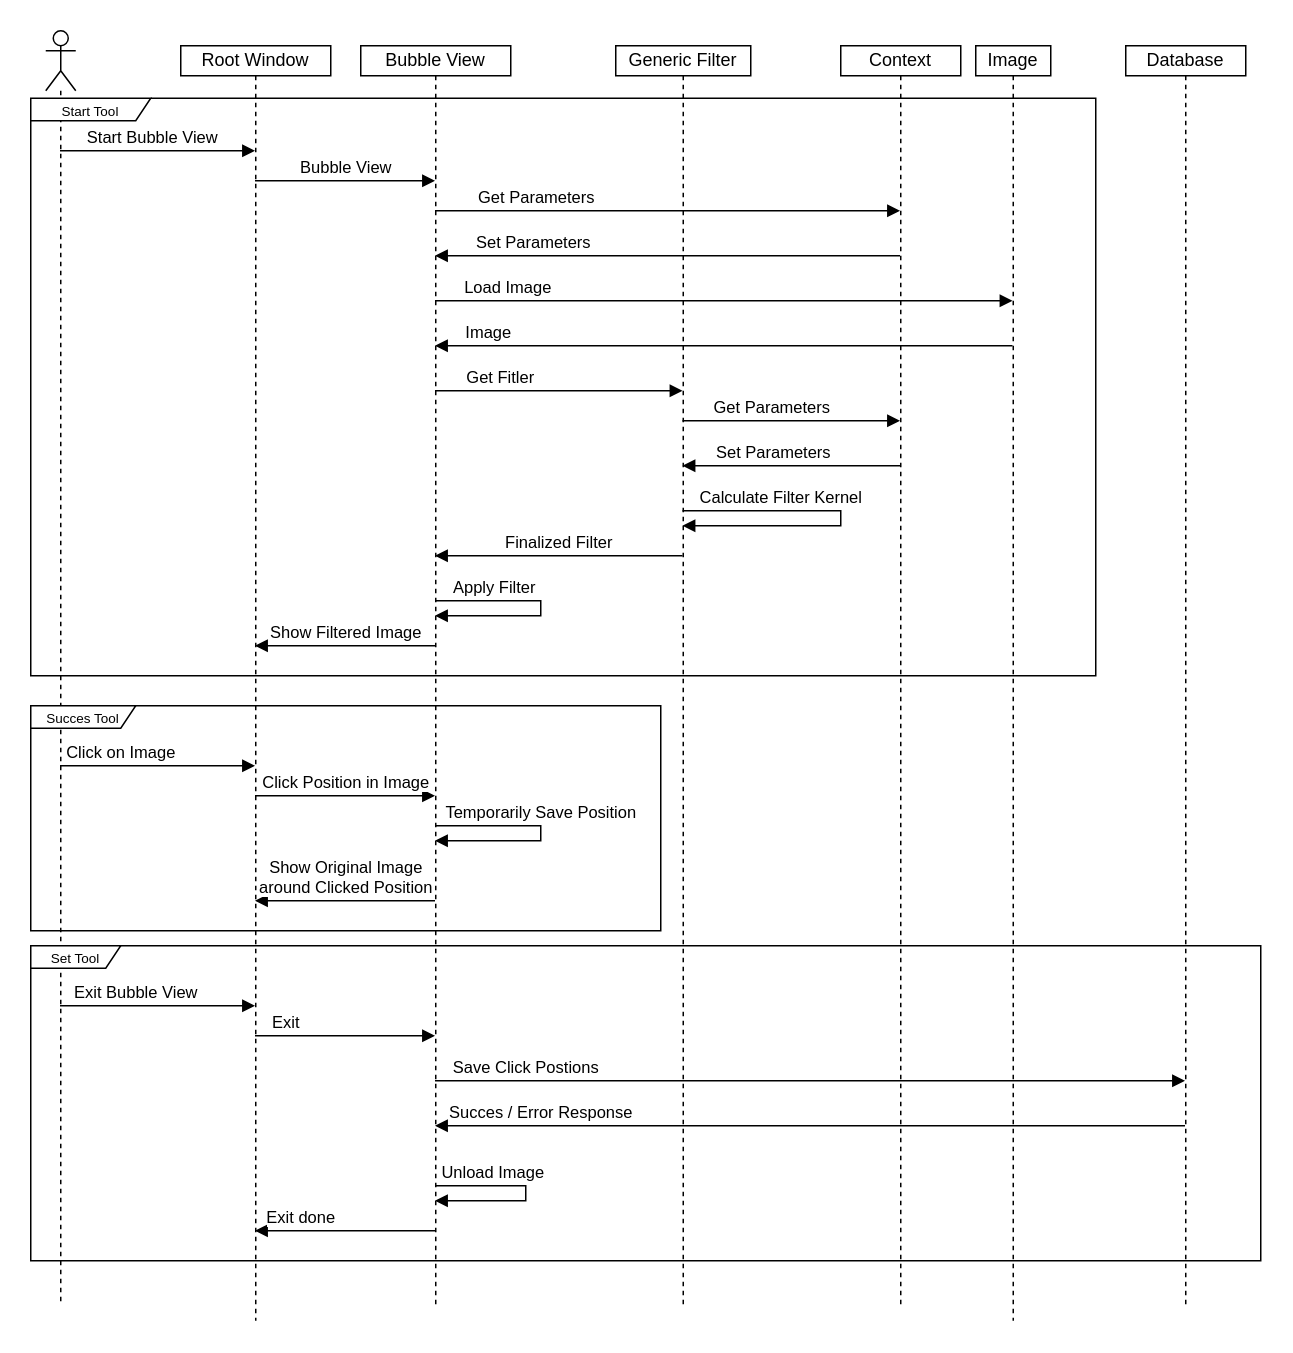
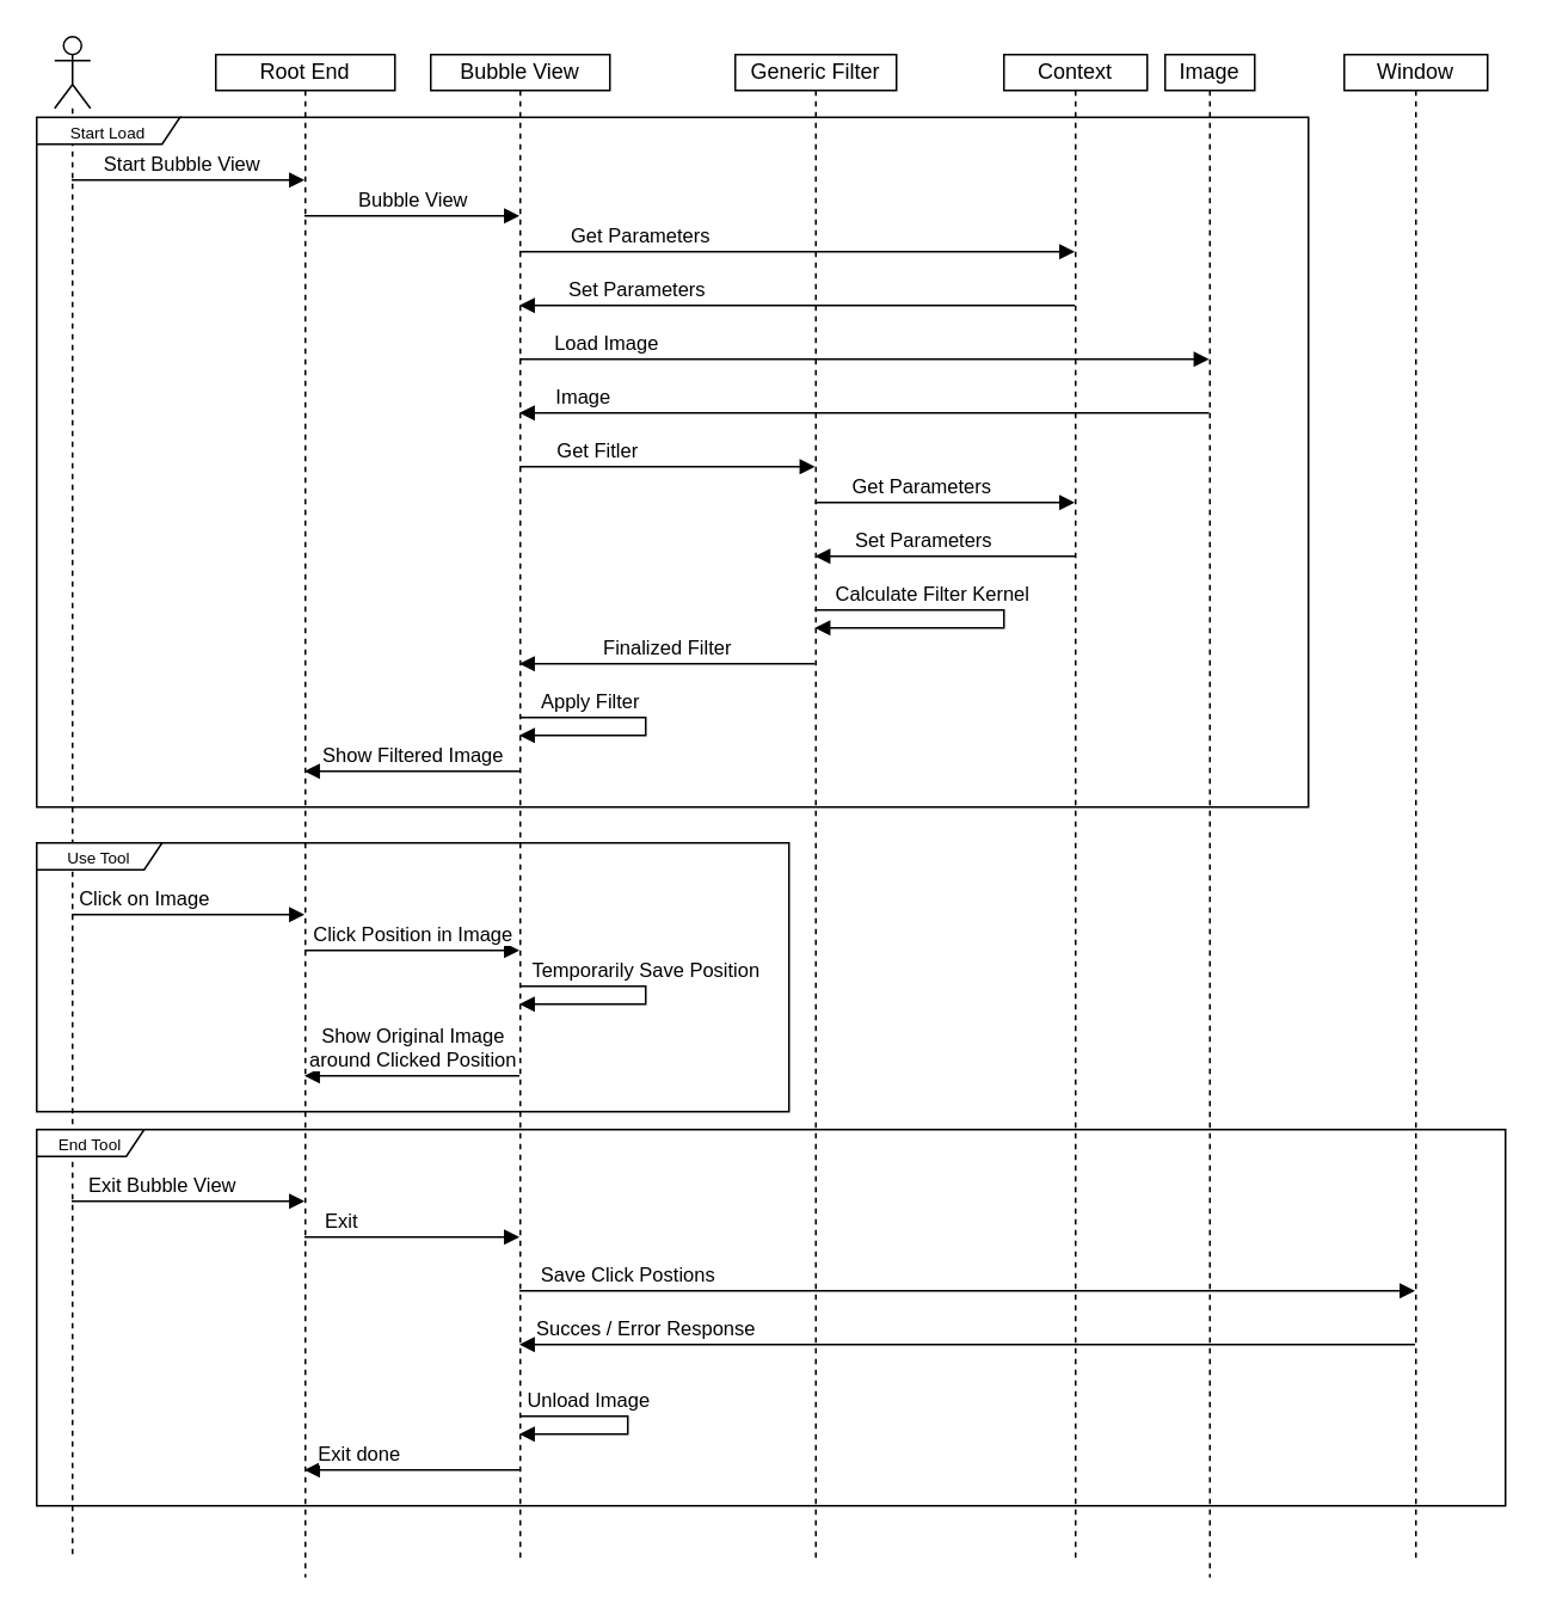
  <mxCell id="0" />
  <mxCell id="1" parent="0" />
  <mxCell id="2" value="" style="shape=umlLifeline;participant=umlActor;perimeter=lifelinePerimeter;whiteSpace=wrap;html=1;container=1;collapsible=0;recursiveResize=0;verticalAlign=top;spacingTop=36;outlineConnect=0;size=40;" parent="1" vertex="1"><mxGeometry x="30" y="20" width="20" height="850" as="geometry" /></mxCell>
- <mxCell id="3" value="Root Window" style="shape=umlLifeline;perimeter=lifelinePerimeter;whiteSpace=wrap;html=1;container=1;collapsible=0;recursiveResize=0;outlineConnect=0;size=20;" parent="1" vertex="1"><mxGeometry x="120" y="30" width="100" height="850" as="geometry" /></mxCell>
+ <mxCell id="3" value="Root End" style="shape=umlLifeline;perimeter=lifelinePerimeter;whiteSpace=wrap;html=1;container=1;collapsible=0;recursiveResize=0;outlineConnect=0;size=20;" parent="1" vertex="1"><mxGeometry x="120" y="30" width="100" height="850" as="geometry" /></mxCell>
  <mxCell id="4" value="Bubble View" style="shape=umlLifeline;perimeter=lifelinePerimeter;whiteSpace=wrap;html=1;container=1;collapsible=0;recursiveResize=0;outlineConnect=0;size=20;" parent="1" vertex="1"><mxGeometry x="240" y="30" width="100" height="840" as="geometry" /></mxCell>
  <mxCell id="5" value="Generic Filter" style="shape=umlLifeline;perimeter=lifelinePerimeter;whiteSpace=wrap;html=1;container=1;collapsible=0;recursiveResize=0;outlineConnect=0;size=20;" parent="1" vertex="1"><mxGeometry x="410" y="30" width="90" height="840" as="geometry" /></mxCell>
  <mxCell id="6" value="Start Bubble View" style="html=1;verticalAlign=bottom;endArrow=block;rounded=0;edgeStyle=orthogonalEdgeStyle;" parent="1" source="2" target="3" edge="1"><mxGeometry x="-0.069" width="80" relative="1" as="geometry"><mxPoint x="300" y="70" as="sourcePoint" /><mxPoint x="380" y="70" as="targetPoint" /><Array as="points"><mxPoint x="110" y="100" /><mxPoint x="110" y="100" /></Array><mxPoint as="offset" /></mxGeometry></mxCell>
  <mxCell id="7" value="Bubble View" style="html=1;verticalAlign=bottom;endArrow=block;rounded=0;edgeStyle=orthogonalEdgeStyle;" parent="1" source="3" target="4" edge="1"><mxGeometry width="80" relative="1" as="geometry"><mxPoint x="300" y="70" as="sourcePoint" /><mxPoint x="380" y="70" as="targetPoint" /><Array as="points"><mxPoint x="230" y="120" /><mxPoint x="230" y="120" /></Array></mxGeometry></mxCell>
  <mxCell id="8" value="Get Parameters" style="html=1;verticalAlign=bottom;endArrow=block;rounded=0;edgeStyle=orthogonalEdgeStyle;" parent="1" source="4" target="9" edge="1"><mxGeometry x="-0.57" width="80" relative="1" as="geometry"><mxPoint x="300" y="70" as="sourcePoint" /><mxPoint x="710" y="190" as="targetPoint" /><Array as="points"><mxPoint x="360" y="140" /><mxPoint x="360" y="140" /></Array><mxPoint as="offset" /></mxGeometry></mxCell>
  <mxCell id="9" value="Context" style="shape=umlLifeline;perimeter=lifelinePerimeter;whiteSpace=wrap;html=1;container=1;collapsible=0;recursiveResize=0;outlineConnect=0;size=20;" parent="1" vertex="1"><mxGeometry x="560" y="30" width="80" height="840" as="geometry" /></mxCell>
  <mxCell id="10" value="Image" style="shape=umlLifeline;perimeter=lifelinePerimeter;whiteSpace=wrap;html=1;container=1;collapsible=0;recursiveResize=0;outlineConnect=0;size=20;" parent="1" vertex="1"><mxGeometry x="650" y="30" width="50" height="850" as="geometry" /></mxCell>
  <mxCell id="11" value="Set Parameters" style="html=1;verticalAlign=bottom;endArrow=block;rounded=0;edgeStyle=orthogonalEdgeStyle;" parent="1" source="9" target="4" edge="1"><mxGeometry x="0.588" width="80" relative="1" as="geometry"><mxPoint x="300" y="220" as="sourcePoint" /><mxPoint x="380" y="220" as="targetPoint" /><Array as="points"><mxPoint x="410" y="170" /><mxPoint x="410" y="170" /></Array><mxPoint x="1" as="offset" /></mxGeometry></mxCell>
  <mxCell id="12" value="Load Image" style="html=1;verticalAlign=bottom;endArrow=block;rounded=0;edgeStyle=orthogonalEdgeStyle;" parent="1" source="4" target="10" edge="1"><mxGeometry x="-0.753" width="80" relative="1" as="geometry"><mxPoint x="300" y="220" as="sourcePoint" /><mxPoint x="380" y="220" as="targetPoint" /><Array as="points"><mxPoint x="450" y="200" /><mxPoint x="450" y="200" /></Array><mxPoint as="offset" /></mxGeometry></mxCell>
  <mxCell id="13" value="Image" style="html=1;verticalAlign=bottom;endArrow=block;rounded=0;edgeStyle=orthogonalEdgeStyle;" parent="1" source="10" target="4" edge="1"><mxGeometry x="0.818" width="80" relative="1" as="geometry"><mxPoint x="300" y="220" as="sourcePoint" /><mxPoint x="380" y="220" as="targetPoint" /><Array as="points"><mxPoint x="460" y="230" /><mxPoint x="460" y="230" /></Array><mxPoint as="offset" /></mxGeometry></mxCell>
  <mxCell id="14" value="Get Fitler" style="html=1;verticalAlign=bottom;endArrow=block;rounded=0;edgeStyle=orthogonalEdgeStyle;" parent="1" source="4" target="5" edge="1"><mxGeometry x="-0.492" width="80" relative="1" as="geometry"><mxPoint x="300" y="220" as="sourcePoint" /><mxPoint x="380" y="220" as="targetPoint" /><Array as="points"><mxPoint x="350" y="260" /><mxPoint x="350" y="260" /></Array><mxPoint x="1" as="offset" /></mxGeometry></mxCell>
  <mxCell id="15" value="Get Parameters" style="html=1;verticalAlign=bottom;endArrow=block;rounded=0;edgeStyle=orthogonalEdgeStyle;" parent="1" source="5" target="9" edge="1"><mxGeometry x="-0.192" width="80" relative="1" as="geometry"><mxPoint x="300" y="220" as="sourcePoint" /><mxPoint x="380" y="220" as="targetPoint" /><Array as="points"><mxPoint x="530" y="280" /><mxPoint x="530" y="280" /></Array><mxPoint as="offset" /></mxGeometry></mxCell>
  <mxCell id="16" value="Set Parameters" style="html=1;verticalAlign=bottom;endArrow=block;rounded=0;edgeStyle=orthogonalEdgeStyle;" parent="1" source="9" target="5" edge="1"><mxGeometry x="0.192" width="80" relative="1" as="geometry"><mxPoint x="599" y="292" as="sourcePoint" /><mxPoint x="460" y="280" as="targetPoint" /><Array as="points"><mxPoint x="530" y="310" /><mxPoint x="530" y="310" /></Array><mxPoint x="1" as="offset" /></mxGeometry></mxCell>
  <mxCell id="17" value="Calculate Filter Kernel" style="html=1;verticalAlign=bottom;endArrow=block;rounded=0;edgeStyle=orthogonalEdgeStyle;" parent="1" source="5" target="5" edge="1"><mxGeometry x="-0.408" width="80" relative="1" as="geometry"><mxPoint x="300" y="220" as="sourcePoint" /><mxPoint x="380" y="220" as="targetPoint" /><Array as="points"><mxPoint x="560" y="340" /><mxPoint x="500" y="350" /></Array><mxPoint as="offset" /></mxGeometry></mxCell>
  <mxCell id="18" value="Finalized Filter" style="html=1;verticalAlign=bottom;endArrow=block;rounded=0;edgeStyle=orthogonalEdgeStyle;" parent="1" source="5" target="4" edge="1"><mxGeometry width="80" relative="1" as="geometry"><mxPoint x="300" y="320" as="sourcePoint" /><mxPoint x="380" y="320" as="targetPoint" /><Array as="points"><mxPoint x="350" y="370" /><mxPoint x="350" y="370" /></Array></mxGeometry></mxCell>
  <mxCell id="19" value="Apply Filter" style="html=1;verticalAlign=bottom;endArrow=block;rounded=0;edgeStyle=orthogonalEdgeStyle;" parent="1" source="4" target="4" edge="1"><mxGeometry x="-0.497" width="80" relative="1" as="geometry"><mxPoint x="300" y="320" as="sourcePoint" /><mxPoint x="380" y="320" as="targetPoint" /><Array as="points"><mxPoint x="360" y="400" /><mxPoint x="360" y="410" /></Array><mxPoint x="1" as="offset" /></mxGeometry></mxCell>
  <mxCell id="20" value="Show Filtered Image" style="html=1;verticalAlign=bottom;endArrow=block;rounded=0;edgeStyle=orthogonalEdgeStyle;" parent="1" source="4" target="3" edge="1"><mxGeometry width="80" relative="1" as="geometry"><mxPoint x="310" y="190" as="sourcePoint" /><mxPoint x="390" y="190" as="targetPoint" /><Array as="points"><mxPoint x="230" y="430" /><mxPoint x="230" y="430" /></Array></mxGeometry></mxCell>
  <mxCell id="21" value="Click on Image" style="html=1;verticalAlign=bottom;endArrow=block;rounded=0;edgeStyle=orthogonalEdgeStyle;" parent="1" source="2" target="3" edge="1"><mxGeometry x="-0.382" width="80" relative="1" as="geometry"><mxPoint x="140" y="750" as="sourcePoint" /><mxPoint x="160" y="520" as="targetPoint" /><Array as="points"><mxPoint x="110" y="510" /><mxPoint x="110" y="510" /></Array><mxPoint as="offset" /></mxGeometry></mxCell>
  <mxCell id="22" value="Click Position in Image" style="html=1;verticalAlign=bottom;endArrow=block;rounded=0;edgeStyle=orthogonalEdgeStyle;" parent="1" source="3" target="4" edge="1"><mxGeometry x="0.005" width="80" relative="1" as="geometry"><mxPoint x="140" y="510" as="sourcePoint" /><mxPoint x="220" y="510" as="targetPoint" /><Array as="points"><mxPoint x="230" y="530" /><mxPoint x="230" y="530" /></Array><mxPoint as="offset" /></mxGeometry></mxCell>
  <mxCell id="23" value="&lt;font style=&quot;font-size: 11px&quot;&gt;Temporarily Save Position&lt;/font&gt;" style="html=1;verticalAlign=bottom;endArrow=block;rounded=0;edgeStyle=orthogonalEdgeStyle;" parent="1" source="4" target="4" edge="1"><mxGeometry x="-0.067" width="80" relative="1" as="geometry"><mxPoint x="140" y="510" as="sourcePoint" /><mxPoint x="220" y="510" as="targetPoint" /><Array as="points"><mxPoint x="360" y="550" /><mxPoint x="360" y="560" /></Array><mxPoint as="offset" /></mxGeometry></mxCell>
- <mxCell id="24" value="&lt;font style=&quot;font-size: 9px&quot;&gt;Start Tool&lt;/font&gt;" style="shape=umlFrame;whiteSpace=wrap;html=1;width=80;height=15;" parent="1" vertex="1"><mxGeometry x="20" y="65" width="710" height="385" as="geometry" /></mxCell>
+ <mxCell id="24" value="&lt;font style=&quot;font-size: 9px&quot;&gt;Start Load&lt;/font&gt;" style="shape=umlFrame;whiteSpace=wrap;html=1;width=80;height=15;" parent="1" vertex="1"><mxGeometry x="20" y="65" width="710" height="385" as="geometry" /></mxCell>
  <mxCell id="25" value="Show Original Image&lt;br&gt;around Clicked Position" style="html=1;verticalAlign=bottom;endArrow=block;rounded=0;edgeStyle=orthogonalEdgeStyle;" parent="1" source="4" target="3" edge="1"><mxGeometry width="80" relative="1" as="geometry"><mxPoint x="180" y="490" as="sourcePoint" /><mxPoint x="260" y="490" as="targetPoint" /><Array as="points"><mxPoint x="230" y="600" /><mxPoint x="230" y="600" /></Array></mxGeometry></mxCell>
- <mxCell id="26" value="&lt;font style=&quot;font-size: 9px&quot;&gt;Succes Tool&lt;/font&gt;" style="shape=umlFrame;whiteSpace=wrap;html=1;width=70;height=15;" parent="1" vertex="1"><mxGeometry x="20" y="470" width="420" height="150" as="geometry" /></mxCell>
+ <mxCell id="26" value="&lt;font style=&quot;font-size: 9px&quot;&gt;Use Tool&lt;/font&gt;" style="shape=umlFrame;whiteSpace=wrap;html=1;width=70;height=15;" parent="1" vertex="1"><mxGeometry x="20" y="470" width="420" height="150" as="geometry" /></mxCell>
  <mxCell id="27" value="Exit" style="html=1;verticalAlign=bottom;endArrow=block;rounded=0;edgeStyle=orthogonalEdgeStyle;" parent="1" source="3" target="4" edge="1"><mxGeometry x="-0.663" width="80" relative="1" as="geometry"><mxPoint x="180" y="600" as="sourcePoint" /><mxPoint x="260" y="600" as="targetPoint" /><Array as="points"><mxPoint x="230" y="690" /><mxPoint x="230" y="690" /></Array><mxPoint as="offset" /></mxGeometry></mxCell>
  <mxCell id="28" value="Exit Bubble View" style="html=1;verticalAlign=bottom;endArrow=block;rounded=0;edgeStyle=orthogonalEdgeStyle;" parent="1" source="2" target="3" edge="1"><mxGeometry x="-0.226" width="80" relative="1" as="geometry"><mxPoint x="180" y="600" as="sourcePoint" /><mxPoint x="180" y="665" as="targetPoint" /><Array as="points"><mxPoint x="110" y="670" /><mxPoint x="110" y="670" /></Array><mxPoint as="offset" /></mxGeometry></mxCell>
  <mxCell id="29" value="Save Click Postions" style="html=1;verticalAlign=bottom;endArrow=block;rounded=0;edgeStyle=orthogonalEdgeStyle;" parent="1" source="4" target="30" edge="1"><mxGeometry x="-0.759" width="80" relative="1" as="geometry"><mxPoint x="180" y="460" as="sourcePoint" /><mxPoint x="800" y="780" as="targetPoint" /><Array as="points"><mxPoint x="410" y="720" /><mxPoint x="410" y="720" /></Array><mxPoint as="offset" /></mxGeometry></mxCell>
- <mxCell id="30" value="Database" style="shape=umlLifeline;perimeter=lifelinePerimeter;whiteSpace=wrap;html=1;container=1;collapsible=0;recursiveResize=0;outlineConnect=0;size=20;" parent="1" vertex="1"><mxGeometry x="750" y="30" width="80" height="840" as="geometry" /></mxCell>
+ <mxCell id="30" value="Window" style="shape=umlLifeline;perimeter=lifelinePerimeter;whiteSpace=wrap;html=1;container=1;collapsible=0;recursiveResize=0;outlineConnect=0;size=20;" parent="1" vertex="1"><mxGeometry x="750" y="30" width="80" height="840" as="geometry" /></mxCell>
  <mxCell id="31" value="Succes / Error Response" style="html=1;verticalAlign=bottom;endArrow=block;rounded=0;edgeStyle=orthogonalEdgeStyle;" parent="1" source="30" target="4" edge="1"><mxGeometry x="0.719" width="80" relative="1" as="geometry"><mxPoint x="180" y="600" as="sourcePoint" /><mxPoint x="260" y="600" as="targetPoint" /><Array as="points"><mxPoint x="540" y="750" /><mxPoint x="540" y="750" /></Array><mxPoint as="offset" /></mxGeometry></mxCell>
  <mxCell id="32" value="Unload Image" style="html=1;verticalAlign=bottom;endArrow=block;rounded=0;edgeStyle=orthogonalEdgeStyle;" parent="1" source="4" target="4" edge="1"><mxGeometry x="-0.427" width="80" relative="1" as="geometry"><mxPoint x="170" y="790" as="sourcePoint" /><mxPoint x="250" y="750" as="targetPoint" /><Array as="points"><mxPoint x="350" y="790" /><mxPoint x="350" y="800" /></Array><mxPoint as="offset" /></mxGeometry></mxCell>
  <mxCell id="33" value="Exit done" style="html=1;verticalAlign=bottom;endArrow=block;rounded=0;edgeStyle=orthogonalEdgeStyle;" parent="1" source="4" target="3" edge="1"><mxGeometry x="0.495" width="80" relative="1" as="geometry"><mxPoint x="170" y="750" as="sourcePoint" /><mxPoint x="250" y="750" as="targetPoint" /><Array as="points"><mxPoint x="230" y="820" /><mxPoint x="230" y="820" /></Array><mxPoint as="offset" /></mxGeometry></mxCell>
- <mxCell id="34" value="&lt;font style=&quot;font-size: 9px&quot;&gt;Set Tool&lt;/font&gt;" style="shape=umlFrame;whiteSpace=wrap;html=1;width=60;height=15;" parent="1" vertex="1"><mxGeometry x="20" y="630" width="820" height="210" as="geometry" /></mxCell>
+ <mxCell id="34" value="&lt;font style=&quot;font-size: 9px&quot;&gt;End Tool&lt;/font&gt;" style="shape=umlFrame;whiteSpace=wrap;html=1;width=60;height=15;" parent="1" vertex="1"><mxGeometry x="20" y="630" width="820" height="210" as="geometry" /></mxCell>
